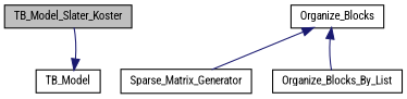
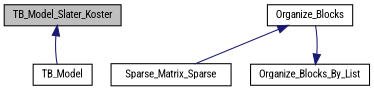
  digraph {
    fontname="Roboto Condensed"
    node [color=black fillcolor=white fontname="Roboto Condensed" fontsize=10 shape=record style=filled]
    edge [color=midnightblue dir=back fontname="Roboto Condensed" fontsize=10 labelfontname=Helvetica labelfontsize=10 style=solid]
    n1 [fillcolor=grey75 fontcolor=black height=0.2 label=TB_Model_Slater_Koster width=0.4]
    n2 [height=0.2 label=TB_Model width=0.4]
-   n3 [height=0.2 label=Sparse_Matrix_Generator width=0.4]
+   n3 [height=0.2 label=Sparse_Matrix_Sparse width=0.4]
    n4 [height=0.2 label=Organize_Blocks width=0.4]
    n5 [height=0.2 label=Organize_Blocks_By_List width=0.4]
-   n2 -> n1
+   n1 -> n2
    n4 -> n3
-   n4 -> n5
+   n5 -> n4
  }
